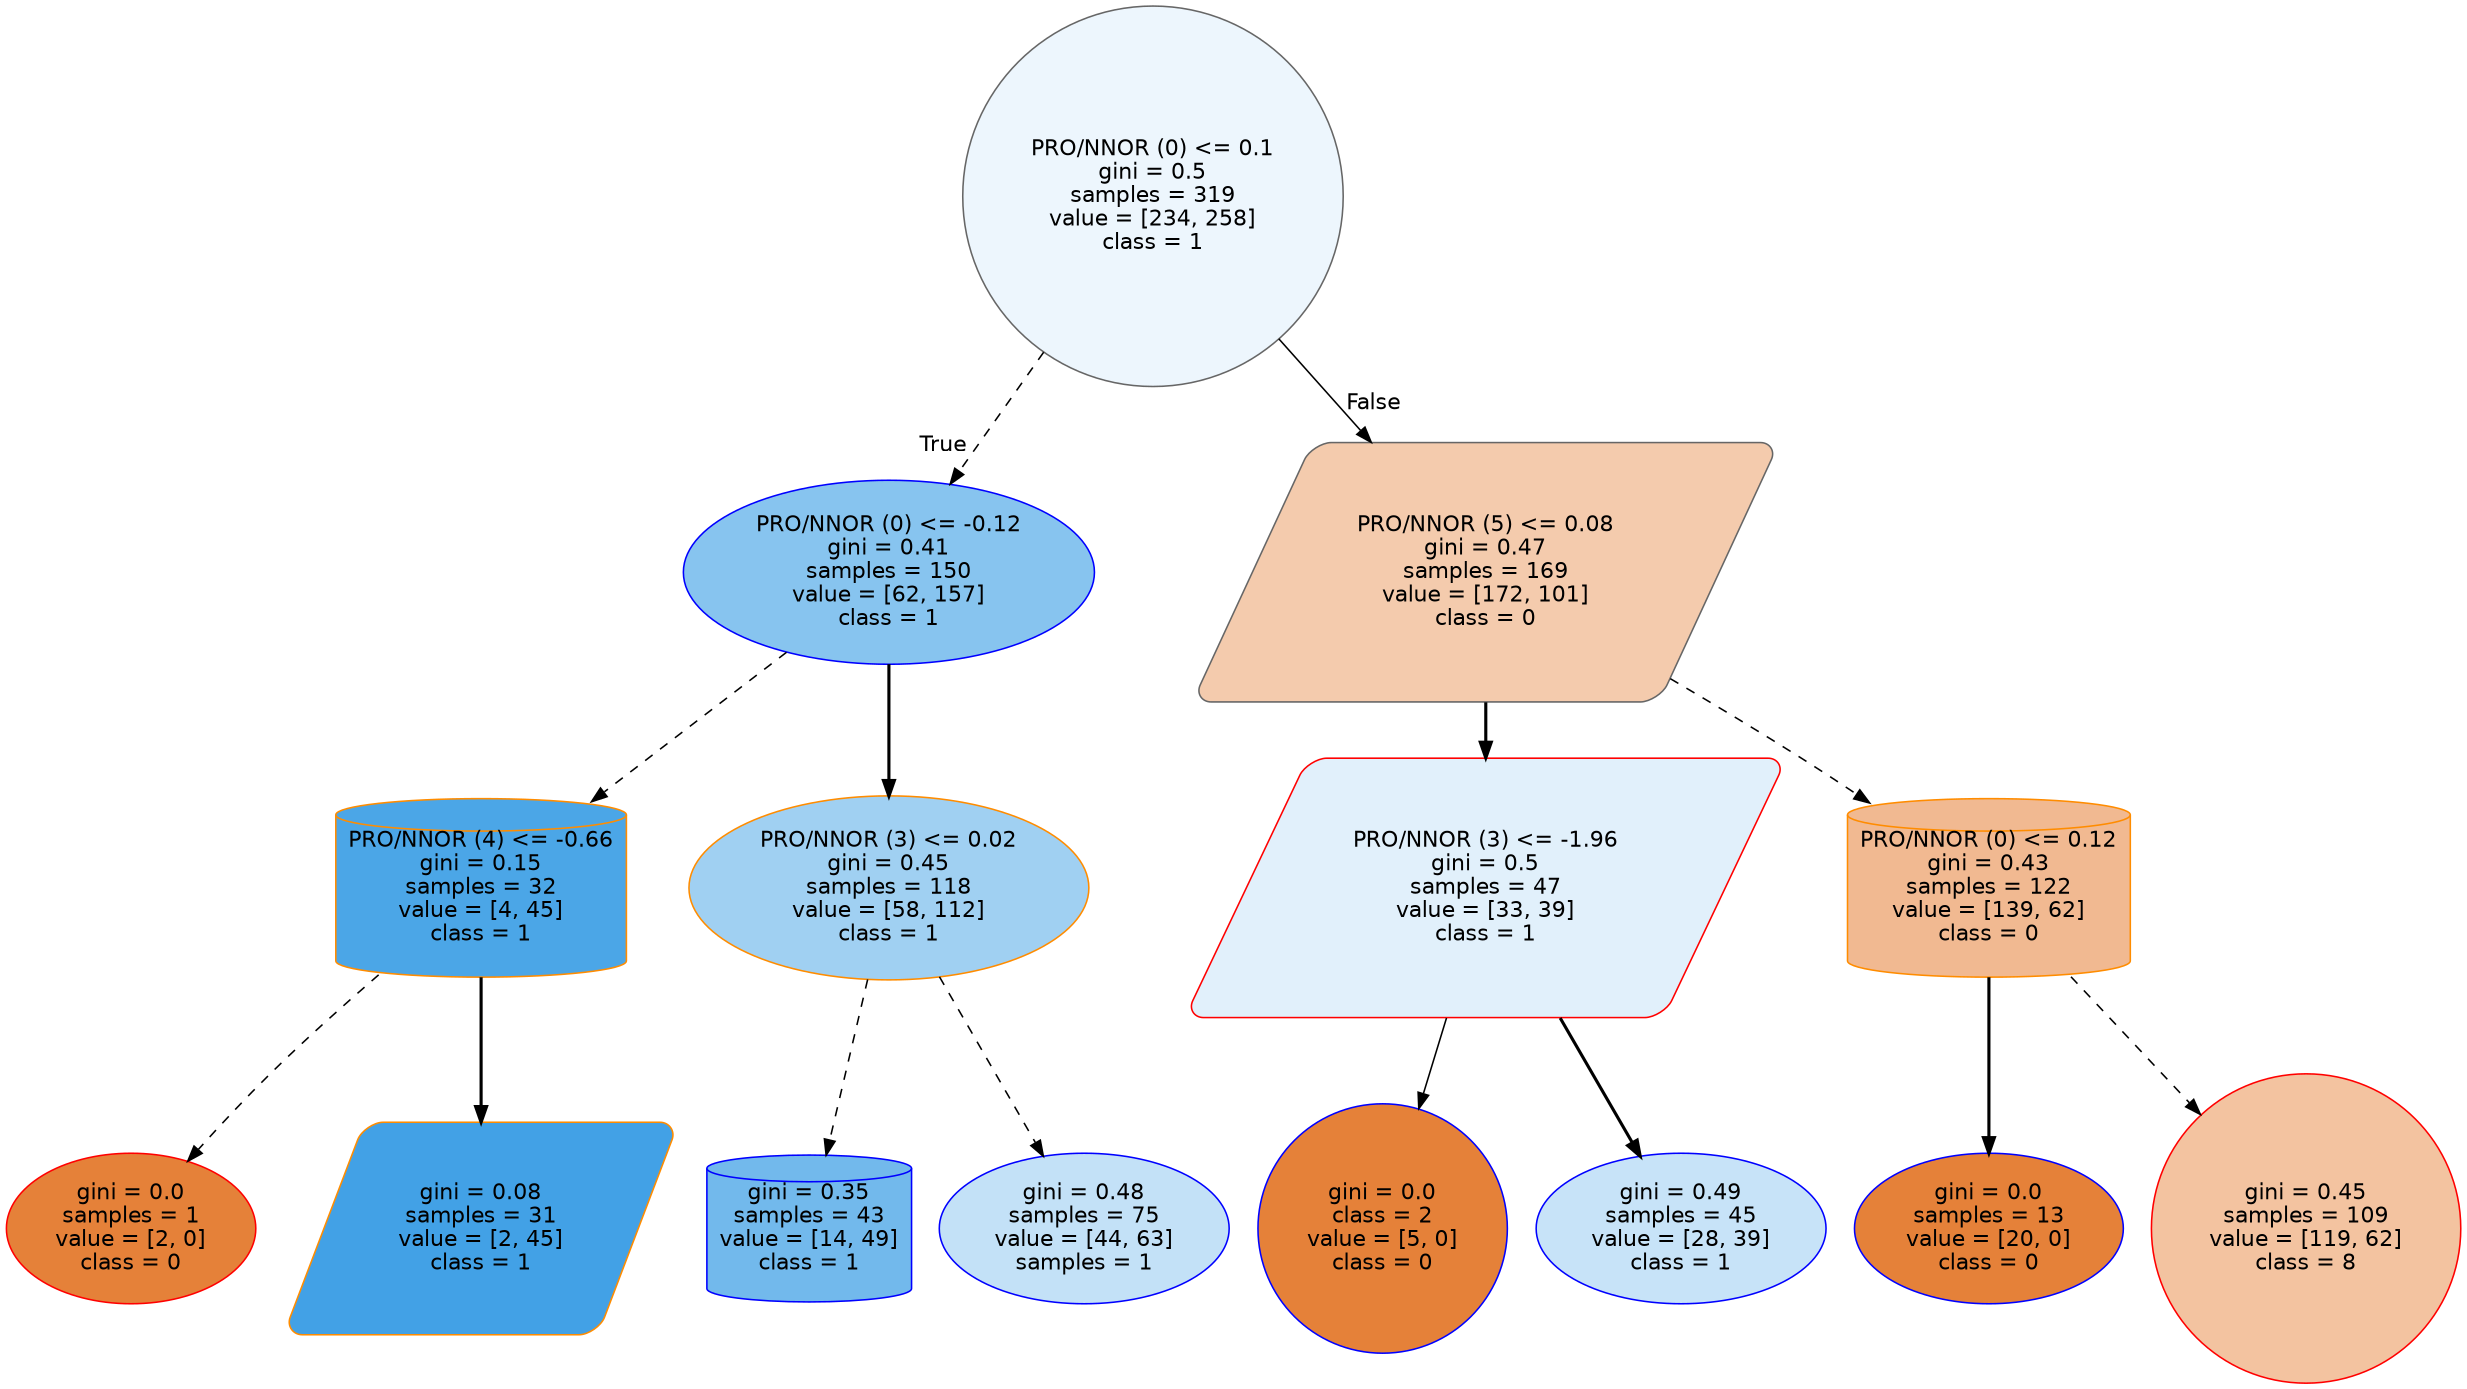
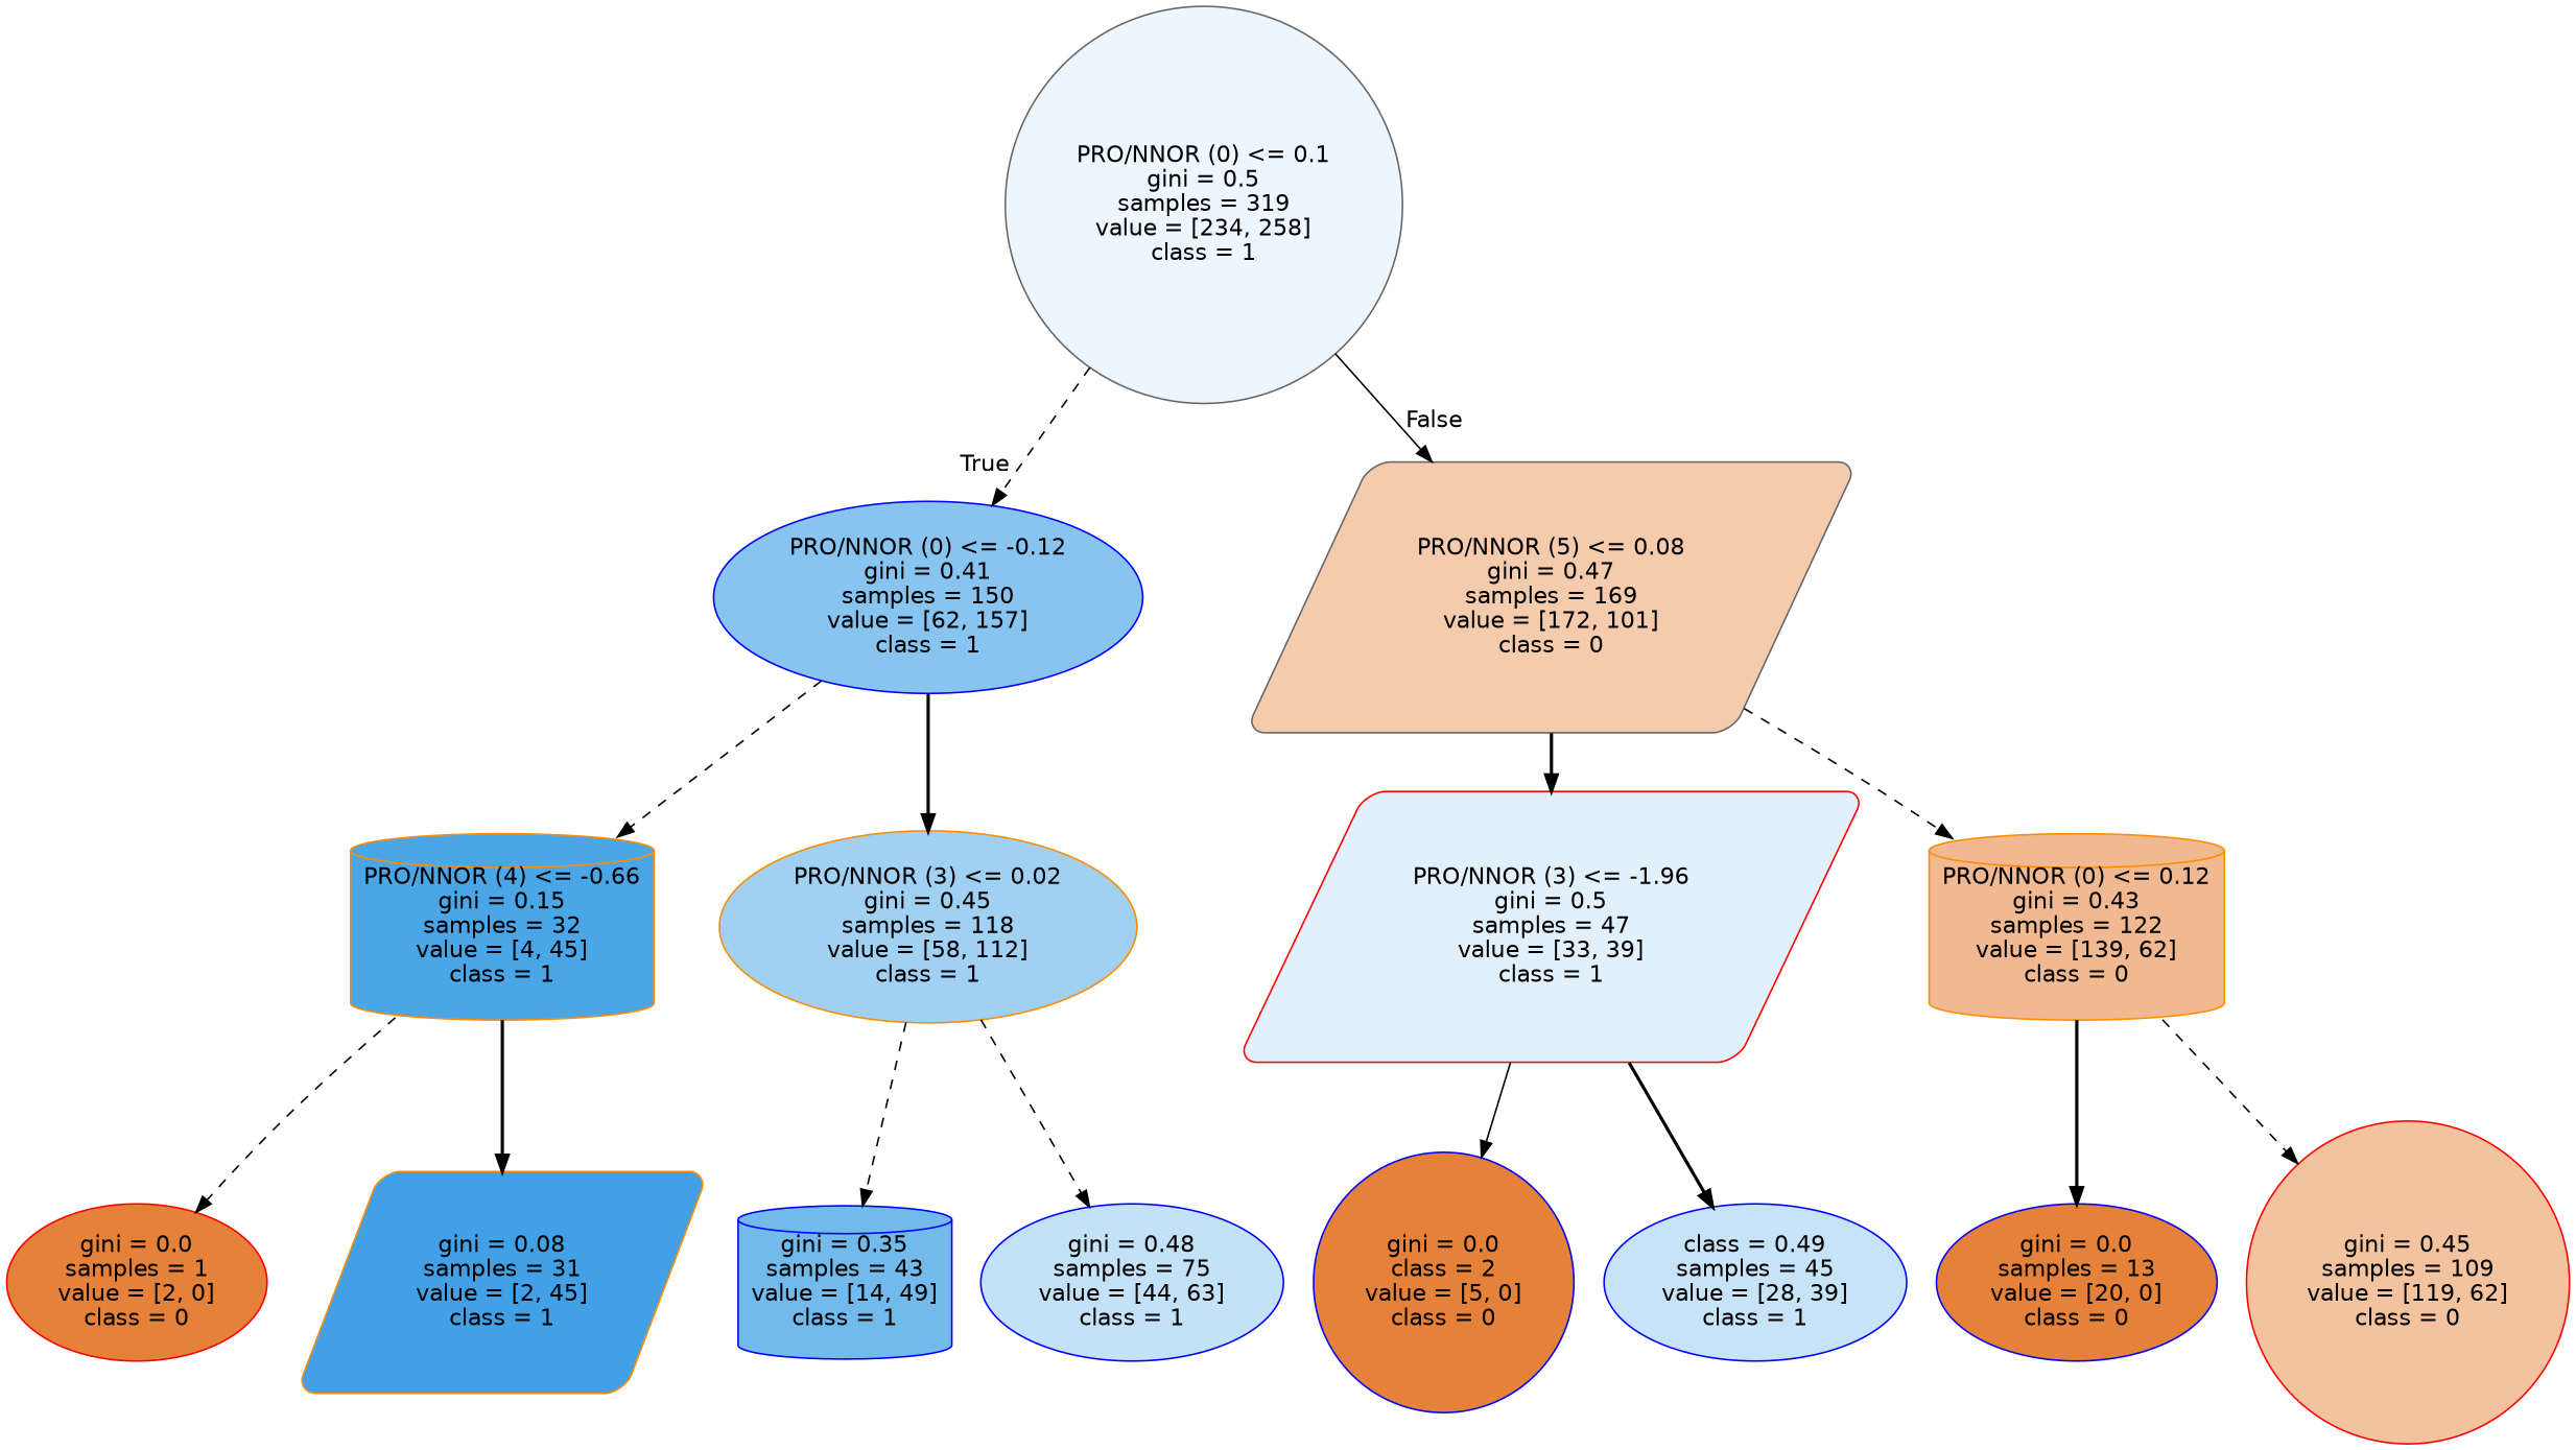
  digraph {
    node [color=blue fillcolor="#e58139" fontname=helvetica shape=ellipse style="filled, rounded"]
    edge [fontname=helvetica style=dashed]
    n1 [color=gray40 fillcolor="#edf6fd" label="PRO/NNOR (0) <= 0.1\ngini = 0.5\nsamples = 319\nvalue = [234, 258]\nclass = 1" shape=circle]
    n2 [fillcolor="#87c4ef" label="PRO/NNOR (0) <= -0.12\ngini = 0.41\nsamples = 150\nvalue = [62, 157]\nclass = 1"]
    n3 [color=gray40 fillcolor="#f4cbad" label="PRO/NNOR (5) <= 0.08\ngini = 0.47\nsamples = 169\nvalue = [172, 101]\nclass = 0" shape=parallelogram]
    n4 [color=darkorange fillcolor="#4ba6e7" label="PRO/NNOR (4) <= -0.66\ngini = 0.15\nsamples = 32\nvalue = [4, 45]\nclass = 1" shape=cylinder]
    n5 [color=darkorange fillcolor="#a0d0f2" label="PRO/NNOR (3) <= 0.02\ngini = 0.45\nsamples = 118\nvalue = [58, 112]\nclass = 1"]
    n6 [color=red fillcolor="#e1f0fb" label="PRO/NNOR (3) <= -1.96\ngini = 0.5\nsamples = 47\nvalue = [33, 39]\nclass = 1" shape=parallelogram]
    n7 [color=darkorange fillcolor="#f1b991" label="PRO/NNOR (0) <= 0.12\ngini = 0.43\nsamples = 122\nvalue = [139, 62]\nclass = 0" shape=cylinder]
    n8 [color=red label="gini = 0.0\nsamples = 1\nvalue = [2, 0]\nclass = 0"]
    n9 [color=darkorange fillcolor="#42a1e6" label="gini = 0.08\nsamples = 31\nvalue = [2, 45]\nclass = 1" shape=parallelogram]
    n10 [fillcolor="#72b9ec" label="gini = 0.35\nsamples = 43\nvalue = [14, 49]\nclass = 1" shape=cylinder]
-   n11 [fillcolor="#c3e1f7" label="gini = 0.48\nsamples = 75\nvalue = [44, 63]\nsamples = 1"]
+   n11 [fillcolor="#c3e1f7" label="gini = 0.48\nsamples = 75\nvalue = [44, 63]\nclass = 1"]
    n12 [label="gini = 0.0\nclass = 2\nvalue = [5, 0]\nclass = 0" shape=circle]
-   n13 [fillcolor="#c7e3f8" label="gini = 0.49\nsamples = 45\nvalue = [28, 39]\nclass = 1"]
+   n13 [fillcolor="#c7e3f8" label="class = 0.49\nsamples = 45\nvalue = [28, 39]\nclass = 1"]
    n14 [label="gini = 0.0\nsamples = 13\nvalue = [20, 0]\nclass = 0"]
-   n15 [color=red fillcolor="#f3c3a0" label="gini = 0.45\nsamples = 109\nvalue = [119, 62]\nclass = 8" shape=circle]
+   n15 [color=red fillcolor="#f3c3a0" label="gini = 0.45\nsamples = 109\nvalue = [119, 62]\nclass = 0" shape=circle]
    n1 -> n2 [headlabel=True labelangle=45 labeldistance=2.5]
    n1 -> n3 [headlabel=False labelangle=-45 labeldistance=2.5 style=solid]
    n2 -> n4
    n2 -> n5 [style=bold]
    n3 -> n6 [style=bold]
    n3 -> n7
    n4 -> n8
    n4 -> n9 [style=bold]
    n5 -> n10
    n5 -> n11
    n6 -> n12 [style=solid]
    n6 -> n13 [style=bold]
    n7 -> n14 [style=bold]
    n7 -> n15
  }
